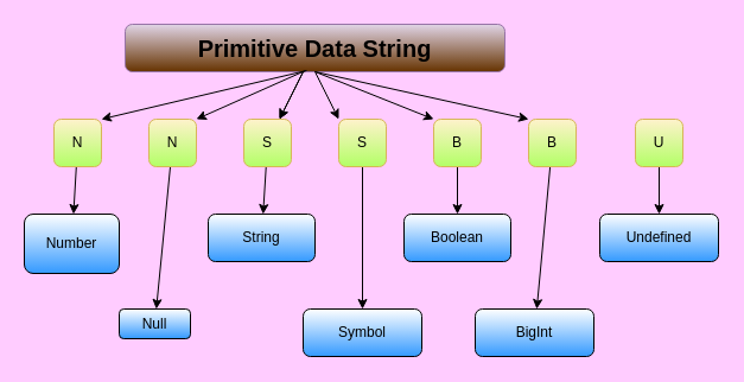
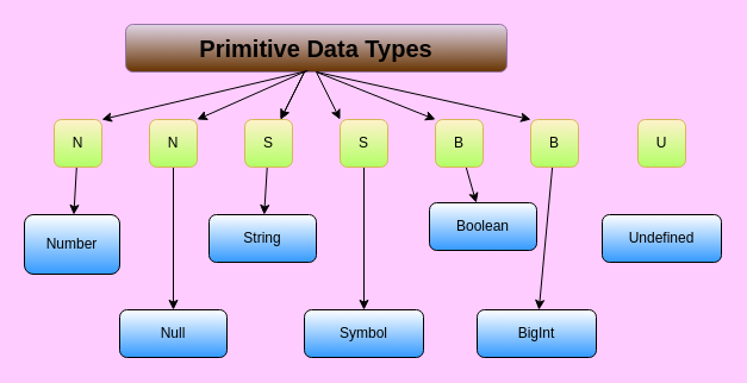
  <mxCell id="0" />
  <mxCell id="1" parent="0" />
  <mxCell id="2" value="" style="edgeStyle=none;html=1;rounded=1;" parent="1" source="4" target="8" edge="1"><mxGeometry relative="1" as="geometry" /></mxCell>
  <mxCell id="3" value="" style="edgeStyle=none;html=1;rounded=1;" parent="1" source="4" target="8" edge="1"><mxGeometry relative="1" as="geometry" /></mxCell>
- <mxCell id="4" value="Primitive Data String" style="rounded=1;whiteSpace=wrap;html=1;fontStyle=1;fontSize=20;fillColor=#e1d5e7;strokeColor=#9673a6;gradientColor=#663300;" parent="1" vertex="1"><mxGeometry x="105" y="20" width="320" height="40" as="geometry" /></mxCell>
+ <mxCell id="4" value="Primitive Data Types" style="rounded=1;whiteSpace=wrap;html=1;fontStyle=1;fontSize=20;fillColor=#e1d5e7;strokeColor=#9673a6;gradientColor=#663300;" parent="1" vertex="1"><mxGeometry x="105" y="20" width="320" height="40" as="geometry" /></mxCell>
  <mxCell id="5" value="" style="edgeStyle=none;html=1;rounded=1;" parent="1" source="6" target="22" edge="1"><mxGeometry relative="1" as="geometry" /></mxCell>
  <mxCell id="6" value="S" style="whiteSpace=wrap;html=1;aspect=fixed;fillColor=#fff2cc;strokeColor=#d6b656;gradientColor=#B3FF66;rounded=1;" parent="1" vertex="1"><mxGeometry x="285" width="40" height="40" as="geometry" y="100" /></mxCell>
  <mxCell id="7" value="" style="edgeStyle=none;html=1;rounded=1;" parent="1" source="8" target="21" edge="1"><mxGeometry relative="1" as="geometry" /></mxCell>
  <mxCell id="8" value="S" style="whiteSpace=wrap;html=1;aspect=fixed;fillColor=#fff2cc;strokeColor=#d6b656;gradientColor=#B3FF66;rounded=1;" parent="1" vertex="1"><mxGeometry x="205" width="40" height="40" as="geometry" y="100" /></mxCell>
  <mxCell id="9" value="" style="edgeStyle=none;html=1;rounded=1;" parent="1" source="10" target="20" edge="1"><mxGeometry relative="1" as="geometry" /></mxCell>
  <mxCell id="10" value="N" style="whiteSpace=wrap;html=1;aspect=fixed;fillColor=#fff2cc;strokeColor=#d6b656;gradientColor=#B3FF66;rounded=1;" parent="1" vertex="1"><mxGeometry x="125" width="40" height="40" as="geometry" y="100" /></mxCell>
  <mxCell id="11" value="" style="edgeStyle=none;html=1;rounded=1;" parent="1" source="12" target="19" edge="1"><mxGeometry relative="1" as="geometry" /></mxCell>
  <mxCell id="12" value="N" style="whiteSpace=wrap;html=1;aspect=fixed;fillColor=#fff2cc;strokeColor=#d6b656;gradientColor=#B3FF66;rounded=1;" parent="1" vertex="1"><mxGeometry x="45" width="40" height="40" as="geometry" y="100" /></mxCell>
  <mxCell id="13" value="" style="edgeStyle=none;html=1;rounded=1;" parent="1" source="14" target="23" edge="1"><mxGeometry relative="1" as="geometry" /></mxCell>
  <mxCell id="14" value="B" style="whiteSpace=wrap;html=1;aspect=fixed;fillColor=#fff2cc;strokeColor=#d6b656;gradientColor=#B3FF66;rounded=1;" parent="1" vertex="1"><mxGeometry x="365" width="40" height="40" as="geometry" y="100" /></mxCell>
  <mxCell id="15" value="" style="edgeStyle=none;html=1;rounded=1;" parent="1" source="16" target="24" edge="1"><mxGeometry relative="1" as="geometry" /></mxCell>
  <mxCell id="16" value="B" style="whiteSpace=wrap;html=1;aspect=fixed;fillColor=#fff2cc;strokeColor=#d6b656;gradientColor=#B3FF66;rounded=1;" parent="1" vertex="1"><mxGeometry x="445" width="40" height="40" as="geometry" y="100" /></mxCell>
- <mxCell id="17" value="" style="edgeStyle=none;html=1;rounded=1;" parent="1" source="18" target="25" edge="1"><mxGeometry relative="1" as="geometry" /></mxCell>
  <mxCell id="18" value="U" style="whiteSpace=wrap;html=1;aspect=fixed;fillColor=#fff2cc;strokeColor=#d6b656;gradientColor=#B3FF66;rounded=1;" parent="1" vertex="1"><mxGeometry x="535" width="40" height="40" as="geometry" y="100" /></mxCell>
  <mxCell id="19" value="Number" style="whiteSpace=wrap;html=1;gradientColor=#3399FF;rounded=1;" parent="1" vertex="1"><mxGeometry x="20" y="180" width="80" height="50" as="geometry" /></mxCell>
- <mxCell id="20" value="Null" style="whiteSpace=wrap;html=1;gradientColor=#3399FF;rounded=1;" parent="1" vertex="1"><mxGeometry x="100" y="260" width="60" height="25" as="geometry" /></mxCell>
+ <mxCell id="20" value="Null" style="whiteSpace=wrap;html=1;gradientColor=#3399FF;rounded=1;" parent="1" vertex="1"><mxGeometry x="100" y="260" width="90" height="40" as="geometry" /></mxCell>
  <mxCell id="21" value="String" style="whiteSpace=wrap;html=1;gradientColor=#3399FF;rounded=1;" parent="1" vertex="1"><mxGeometry x="175" y="180" width="90" height="40" as="geometry" /></mxCell>
  <mxCell id="22" value="Symbol" style="whiteSpace=wrap;html=1;labelBackgroundColor=none;labelBorderColor=none;rounded=1;gradientColor=#3399FF;" parent="1" vertex="1"><mxGeometry x="255" y="260" width="100" height="40" as="geometry" /></mxCell>
- <mxCell id="23" value="Boolean" style="whiteSpace=wrap;html=1;gradientColor=#3399FF;rounded=1;" parent="1" vertex="1"><mxGeometry x="340" y="180" width="90" height="40" as="geometry" /></mxCell>
+ <mxCell id="23" value="Boolean" style="whiteSpace=wrap;html=1;gradientColor=#3399FF;rounded=1;" parent="1" vertex="1"><mxGeometry x="360" y="170" width="90" height="40" as="geometry" /></mxCell>
  <mxCell id="24" value="BigInt" style="whiteSpace=wrap;html=1;gradientColor=#3399FF;rounded=1;" parent="1" vertex="1"><mxGeometry x="400" y="260" width="100" height="40" as="geometry" /></mxCell>
  <mxCell id="25" value="Undefined" style="whiteSpace=wrap;html=1;gradientColor=#3399FF;rounded=1;" parent="1" vertex="1"><mxGeometry x="505" y="180" width="100" height="40" as="geometry" /></mxCell>
  <mxCell id="26" value="" style="endArrow=classic;html=1;exitX=0.475;exitY=0.975;exitDx=0;exitDy=0;exitPerimeter=0;entryX=1;entryY=0;entryDx=0;entryDy=0;rounded=1;" parent="1" source="4" target="10" edge="1"><mxGeometry width="50" height="50" relative="1" as="geometry"><mxPoint x="85" y="130" as="sourcePoint" /><mxPoint x="135" y="80" as="targetPoint" /></mxGeometry></mxCell>
  <mxCell id="27" value="" style="endArrow=classic;html=1;entryX=1;entryY=0;entryDx=0;entryDy=0;exitX=0.478;exitY=0.975;exitDx=0;exitDy=0;exitPerimeter=0;rounded=1;" parent="1" source="4" target="12" edge="1"><mxGeometry width="50" height="50" relative="1" as="geometry"><mxPoint x="255" y="60" as="sourcePoint" /><mxPoint x="200" y="360" as="targetPoint" /></mxGeometry></mxCell>
  <mxCell id="28" value="" style="endArrow=classic;html=1;entryX=0;entryY=0;entryDx=0;entryDy=0;rounded=1;" parent="1" target="6" edge="1"><mxGeometry width="50" height="50" relative="1" as="geometry"><mxPoint x="265" y="60" as="sourcePoint" /><mxPoint x="210" y="370" as="targetPoint" /></mxGeometry></mxCell>
  <mxCell id="29" value="" style="endArrow=classic;html=1;entryX=0;entryY=0;entryDx=0;entryDy=0;exitX=0.5;exitY=1;exitDx=0;exitDy=0;rounded=1;" parent="1" source="4" target="14" edge="1"><mxGeometry width="50" height="50" relative="1" as="geometry"><mxPoint x="170" y="430" as="sourcePoint" /><mxPoint x="220" y="380" as="targetPoint" /></mxGeometry></mxCell>
  <mxCell id="30" value="" style="endArrow=classic;html=1;entryX=0;entryY=0;entryDx=0;entryDy=0;exitX=0.5;exitY=1;exitDx=0;exitDy=0;rounded=1;" parent="1" source="4" target="16" edge="1"><mxGeometry width="50" height="50" relative="1" as="geometry"><mxPoint x="180" y="440" as="sourcePoint" /><mxPoint x="230" y="390" as="targetPoint" /></mxGeometry></mxCell>
